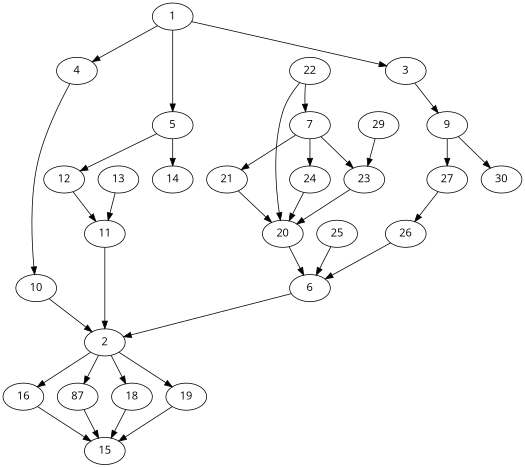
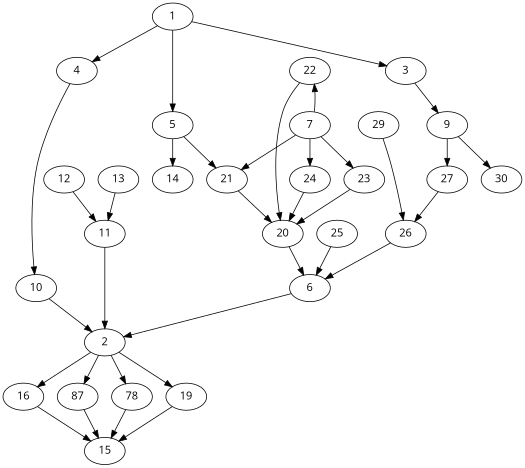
  digraph {
    fontname="Open Sans"
    node [Processor=15 Start=337 Weight=118 fontname="Open Sans"]
    edge [Weight=9 fontname="Open Sans"]
    1 [Processor=6 Start=0 Weight=44]
    3 [Processor=6 Start=44 Weight=103]
    4 [Processor=2 Start=190 Weight=147]
    5 [Processor=1 Start=54]
    9 [Processor=6 Start=147 Weight=59]
    10 [Processor=2 Start=499 Weight=44]
    12 [Processor=3 Start=242 Weight=133]
    14 [Processor=16 Start=176]
    7 [Processor=12 Start=151 Weight=29]
    21 [Processor=9 Start=188 Weight=29]
    22 [Processor=11 Start=185 Weight=103]
    23 [Processor=13 Start=256 Weight=29]
    24 [Processor=14 Start=187 Weight=59]
    27 [Start=209]
    30 [Processor=4 Start=232 Weight=88]
    2 [Start=548]
    11 [Processor=1 Start=381]
    13 [Processor=1 Weight=44]
    16 [Processor=14 Start=671 Weight=133]
    n20 [Processor=1 Start=728 Weight=74 label=87]
-   18 [Processor=16 Start=673 Weight=29]
+   18 [Processor=16 Start=673 Weight=29 label=78]
    19 [Start=666 Weight=133]
    15 [Processor=14 Start=804 Weight=88]
    20 [Processor=11 Start=294 Weight=133]
    25 [Processor=2 Weight=44]
    6 [Start=430]
    26 [Start=327 Weight=103]
    29 [Processor=6 Start=206]
    1 -> 3
    1 -> 4
    1 -> 5 [Weight=10]
    3 -> 9 [Weight=5]
    4 -> 10 [Weight=6]
-   5 -> 12 [Weight=4]
+   5 -> 21 [Weight=4]
    5 -> 14 [Weight=4]
    9 -> 27 [Weight=3]
    9 -> 30
    10 -> 2 [Weight=5]
    12 -> 11 [Weight=6]
    7 -> 21 [Weight=8]
-   22 -> 7 [Weight=5]
+   7 -> 22 [Weight=5]
    7 -> 23 [Weight=7]
    7 -> 24 [Weight=7]
    21 -> 20
    22 -> 20 [Weight=10]
    23 -> 20
    24 -> 20 [Weight=10]
    27 -> 26 [Weight=6]
    2 -> 16 [Weight=5]
    2 -> n20 [Weight=2]
    2 -> 18 [Weight=7]
    2 -> 19
    11 -> 2 [Weight=2]
    13 -> 11 [Weight=7]
    16 -> 15 [Weight=2]
    n20 -> 15 [Weight=2]
    18 -> 15 [Weight=7]
    19 -> 15 [Weight=5]
    20 -> 6 [Weight=3]
    25 -> 6 [Weight=7]
    6 -> 2
    26 -> 6 [Weight=5]
-   29 -> 23 [Weight=3]
+   29 -> 26 [Weight=3]
  }
